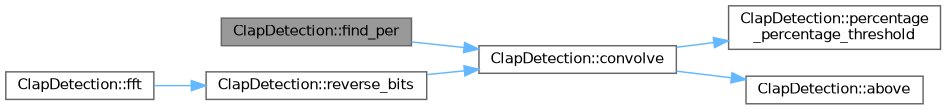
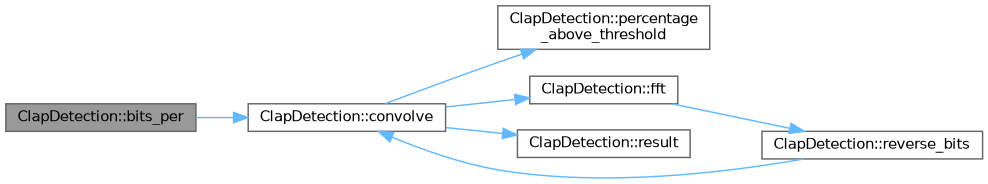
  digraph {
    rankdir=LR
    node [color=grey40 fillcolor=white fontname=Helvetica fontsize=10 shape=box style=filled]
    edge [color=steelblue1 fontname=Helvetica fontsize=10 labelfontname=Helvetica labelfontsize=10 style=solid]
-   n1 [color=gray40 fillcolor=grey60 fontcolor=black height=0.2 label="ClapDetection::find_per" width=0.4]
+   n1 [color=gray40 fillcolor=grey60 fontcolor=black height=0.2 label="ClapDetection::bits_per" width=0.4]
    n2 [height=0.2 label="ClapDetection::convolve" width=0.4]
-   n3 [height=0.2 label="ClapDetection::percentage\l_percentage_threshold" width=0.4]
+   n3 [height=0.2 label="ClapDetection::percentage\l_above_threshold" width=0.4]
    n4 [height=0.2 label="ClapDetection::fft" width=0.4]
-   n5 [height=0.2 label="ClapDetection::above" width=0.4]
+   n5 [height=0.2 label="ClapDetection::result" width=0.4]
    n6 [height=0.2 label="ClapDetection::reverse_bits" width=0.4]
    n1 -> n2
    n2 -> n3
+   n2 -> n4
    n2 -> n5
    n4 -> n6
    n6 -> n2
  }
